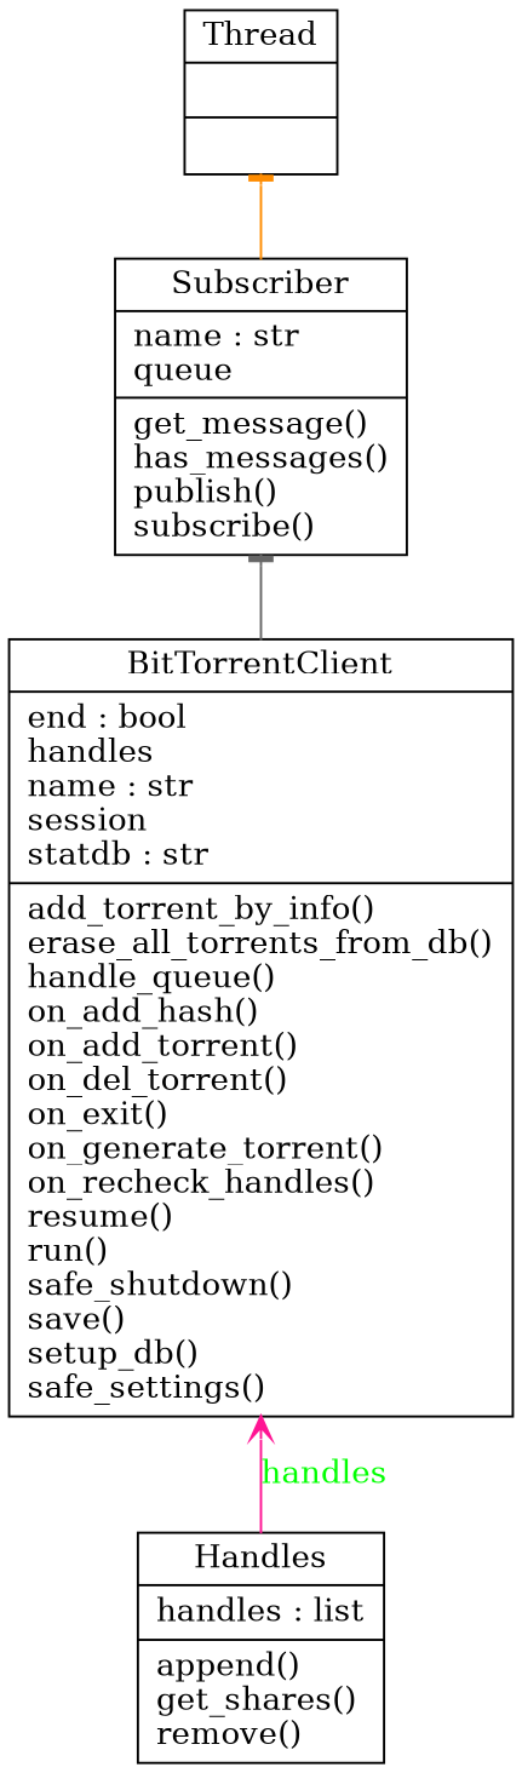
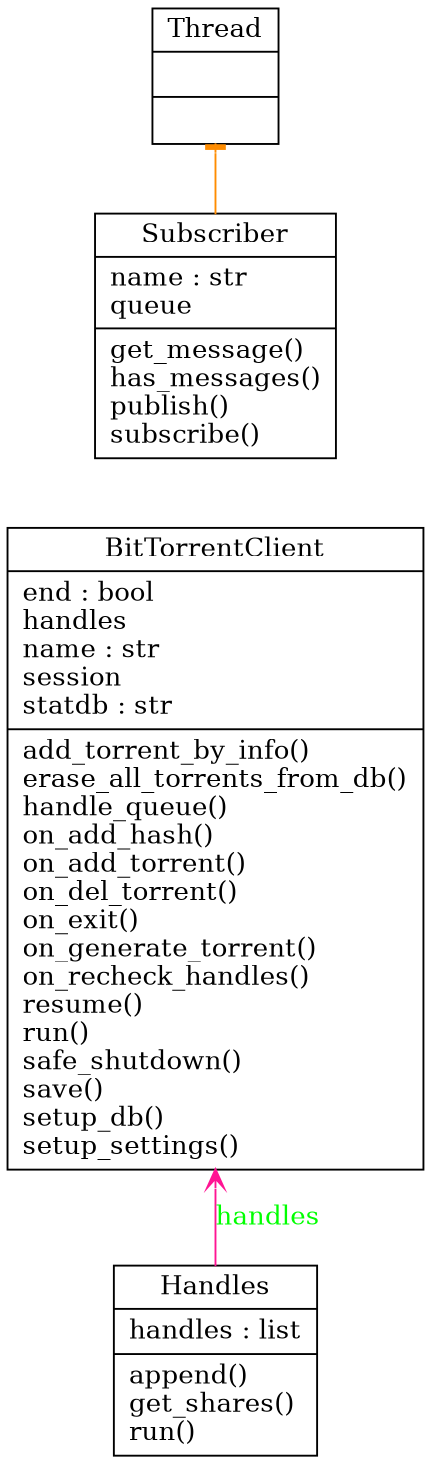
  digraph {
    rankdir=BT
    node [shape=record]
    edge [arrowhead=tee arrowtail=none]
-   n1 [label="{BitTorrentClient|end : bool\lhandles\lname : str\lsession\lstatdb : str\l|add_torrent_by_info()\lerase_all_torrents_from_db()\lhandle_queue()\lon_add_hash()\lon_add_torrent()\lon_del_torrent()\lon_exit()\lon_generate_torrent()\lon_recheck_handles()\lresume()\lrun()\lsafe_shutdown()\lsave()\lsetup_db()\lsafe_settings()\l}"]
+   n1 [label="{BitTorrentClient|end : bool\lhandles\lname : str\lsession\lstatdb : str\l|add_torrent_by_info()\lerase_all_torrents_from_db()\lhandle_queue()\lon_add_hash()\lon_add_torrent()\lon_del_torrent()\lon_exit()\lon_generate_torrent()\lon_recheck_handles()\lresume()\lrun()\lsafe_shutdown()\lsave()\lsetup_db()\lsetup_settings()\l}"]
    n2 [label="{Subscriber|name : str\lqueue\l|get_message()\lhas_messages()\lpublish()\lsubscribe()\l}"]
    n3 [label="{Thread|\l|\l}"]
-   n4 [label="{Handles|handles : list\l|append()\lget_shares()\lremove()\l}"]
-   n1 -> n2 [color=gray40]
+   n4 [label="{Handles|handles : list\l|append()\lget_shares()\lrun()\l}"]
    n2 -> n3 [color=darkorange]
    n4 -> n1 [arrowhead=vee color=deeppink fontcolor=green label=handles style=solid]
  }
